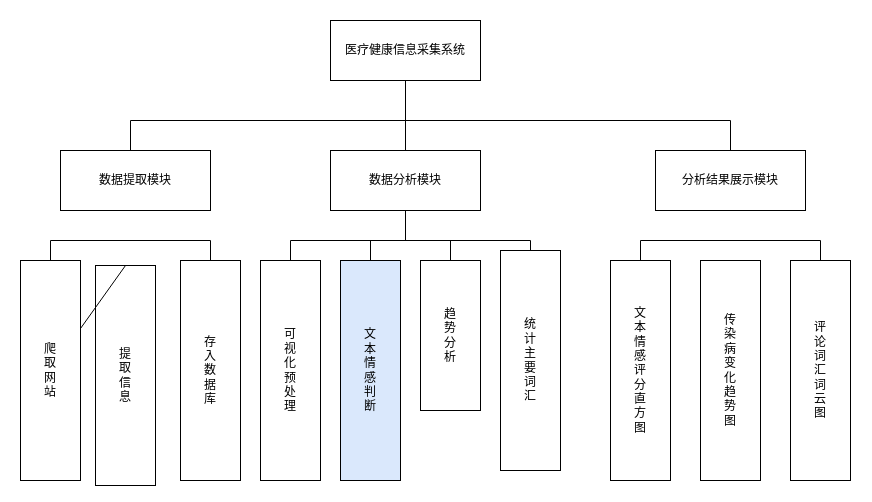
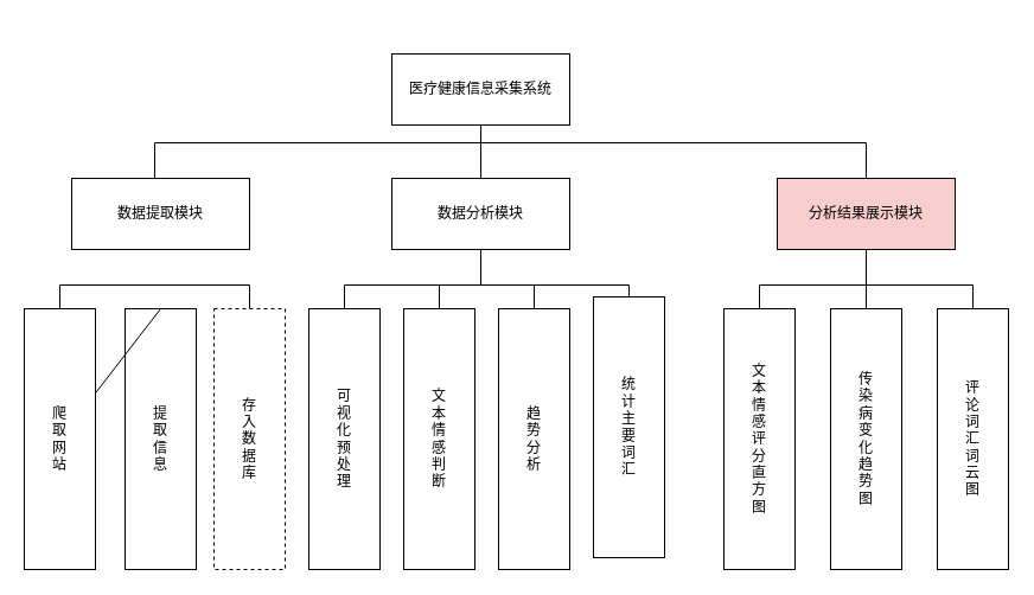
  <mxCell id="0" />
  <mxCell id="1" parent="0" />
- <mxCell id="2" value="医疗健康信息采集系统" style="rounded=0;whiteSpace=wrap;html=1;" vertex="1" parent="1"><mxGeometry x="330" y="20" width="150" height="60" as="geometry" /></mxCell>
+ <mxCell id="2" value="医疗健康信息采集系统" style="rounded=0;whiteSpace=wrap;html=1;" vertex="1" parent="1"><mxGeometry x="330" y="45" width="150" height="60" as="geometry" /></mxCell>
  <mxCell id="3" value="数据分析模块" style="rounded=0;whiteSpace=wrap;html=1;" vertex="1" parent="1"><mxGeometry x="330" y="150" width="150" height="60" as="geometry" /></mxCell>
- <mxCell id="4" value="分析结果展示模块" style="rounded=0;whiteSpace=wrap;html=1;" vertex="1" parent="1"><mxGeometry x="655" y="150" width="150" height="60" as="geometry" /></mxCell>
+ <mxCell id="4" value="分析结果展示模块" style="rounded=0;whiteSpace=wrap;html=1;fillColor=#f8cecc;" vertex="1" parent="1"><mxGeometry x="655" y="150" width="150" height="60" as="geometry" /></mxCell>
  <mxCell id="5" value="数据提取模块" style="rounded=0;whiteSpace=wrap;html=1;" vertex="1" parent="1"><mxGeometry x="60" y="150" width="150" height="60" as="geometry" /></mxCell>
  <mxCell id="6" value="爬&lt;div&gt;取&lt;/div&gt;&lt;div&gt;网&lt;/div&gt;&lt;div&gt;站&lt;/div&gt;" style="rounded=0;whiteSpace=wrap;html=1;" vertex="1" parent="1"><mxGeometry x="20" y="260" width="60" height="220" as="geometry" /></mxCell>
- <mxCell id="7" value="提&lt;div&gt;取&lt;/div&gt;&lt;div&gt;信&lt;/div&gt;&lt;div&gt;息&lt;/div&gt;" style="rounded=0;whiteSpace=wrap;html=1;" vertex="1" parent="1"><mxGeometry x="95" y="265" width="60" height="220" as="geometry" /></mxCell>
+ <mxCell id="7" value="提&lt;div&gt;取&lt;/div&gt;&lt;div&gt;信&lt;/div&gt;&lt;div&gt;息&lt;/div&gt;" style="rounded=0;whiteSpace=wrap;html=1;" vertex="1" parent="1"><mxGeometry x="105" y="260" width="60" height="220" as="geometry" /></mxCell>
  <mxCell id="8" value="可&lt;div&gt;视&lt;/div&gt;&lt;div&gt;化&lt;/div&gt;&lt;div&gt;预&lt;/div&gt;&lt;div&gt;处&lt;/div&gt;&lt;div&gt;理&lt;/div&gt;" style="rounded=0;whiteSpace=wrap;html=1;" vertex="1" parent="1"><mxGeometry x="260" y="260" width="60" height="220" as="geometry" /></mxCell>
- <mxCell id="9" value="趋&lt;div&gt;势&lt;/div&gt;&lt;div&gt;分&lt;/div&gt;&lt;div&gt;析&lt;/div&gt;" style="rounded=0;whiteSpace=wrap;html=1;" vertex="1" parent="1"><mxGeometry x="420" y="260" width="60" height="150" as="geometry" /></mxCell>
- <mxCell id="10" value="文&lt;div&gt;本&lt;/div&gt;&lt;div&gt;情&lt;/div&gt;&lt;div&gt;感&lt;/div&gt;&lt;div&gt;判&lt;/div&gt;&lt;div&gt;断&lt;/div&gt;" style="rounded=0;whiteSpace=wrap;html=1;fillColor=#dae8fc;" vertex="1" parent="1"><mxGeometry x="340" y="260" width="60" height="220" as="geometry" /></mxCell>
+ <mxCell id="9" value="趋&lt;div&gt;势&lt;/div&gt;&lt;div&gt;分&lt;/div&gt;&lt;div&gt;析&lt;/div&gt;" style="rounded=0;whiteSpace=wrap;html=1;" vertex="1" parent="1"><mxGeometry x="420" y="260" width="60" height="220" as="geometry" /></mxCell>
+ <mxCell id="10" value="文&lt;div&gt;本&lt;/div&gt;&lt;div&gt;情&lt;/div&gt;&lt;div&gt;感&lt;/div&gt;&lt;div&gt;判&lt;/div&gt;&lt;div&gt;断&lt;/div&gt;" style="rounded=0;whiteSpace=wrap;html=1;" vertex="1" parent="1"><mxGeometry x="340" y="260" width="60" height="220" as="geometry" /></mxCell>
  <mxCell id="11" value="统&lt;div&gt;计&lt;/div&gt;&lt;div&gt;主&lt;/div&gt;&lt;div&gt;要&lt;/div&gt;&lt;div&gt;词&lt;/div&gt;&lt;div&gt;汇&lt;/div&gt;" style="rounded=0;whiteSpace=wrap;html=1;" vertex="1" parent="1"><mxGeometry x="500" y="250" width="60" height="220" as="geometry" /></mxCell>
- <mxCell id="12" value="存&lt;div&gt;入&lt;/div&gt;&lt;div&gt;数&lt;/div&gt;&lt;div&gt;据&lt;/div&gt;&lt;div&gt;库&lt;/div&gt;" style="rounded=0;whiteSpace=wrap;html=1;" vertex="1" parent="1"><mxGeometry x="180" y="260" width="60" height="220" as="geometry" /></mxCell>
+ <mxCell id="12" value="存&lt;div&gt;入&lt;/div&gt;&lt;div&gt;数&lt;/div&gt;&lt;div&gt;据&lt;/div&gt;&lt;div&gt;库&lt;/div&gt;" style="rounded=0;whiteSpace=wrap;html=1;dashed=1;" vertex="1" parent="1"><mxGeometry x="180" y="260" width="60" height="220" as="geometry" /></mxCell>
  <mxCell id="13" value="文&lt;div&gt;本&lt;/div&gt;&lt;div&gt;情&lt;/div&gt;&lt;div&gt;感&lt;/div&gt;&lt;div&gt;评&lt;/div&gt;&lt;div&gt;分&lt;/div&gt;&lt;div&gt;直&lt;/div&gt;&lt;div&gt;方&lt;/div&gt;&lt;div&gt;图&lt;/div&gt;" style="rounded=0;whiteSpace=wrap;html=1;" vertex="1" parent="1"><mxGeometry x="610" y="260" width="60" height="220" as="geometry" /></mxCell>
  <mxCell id="14" value="传&lt;div&gt;染&lt;/div&gt;&lt;div&gt;病&lt;/div&gt;&lt;div&gt;变&lt;/div&gt;&lt;div&gt;化&lt;/div&gt;&lt;div&gt;趋&lt;/div&gt;&lt;div&gt;势&lt;/div&gt;&lt;div&gt;图&lt;/div&gt;" style="rounded=0;whiteSpace=wrap;html=1;" vertex="1" parent="1"><mxGeometry x="700" y="260" width="60" height="220" as="geometry" /></mxCell>
  <mxCell id="15" value="评&lt;div&gt;论&lt;div&gt;词&lt;/div&gt;&lt;div&gt;汇&lt;/div&gt;&lt;div&gt;词&lt;/div&gt;&lt;div&gt;云&lt;/div&gt;&lt;div&gt;图&lt;/div&gt;&lt;/div&gt;" style="rounded=0;whiteSpace=wrap;html=1;" vertex="1" parent="1"><mxGeometry x="790" y="260" width="60" height="220" as="geometry" /></mxCell>
  <mxCell id="16" value="" style="endArrow=none;html=1;rounded=0;entryX=0.5;entryY=1;entryDx=0;entryDy=0;exitX=0.5;exitY=0;exitDx=0;exitDy=0;" edge="1" parent="1" source="3" target="2"><mxGeometry width="50" height="50" relative="1" as="geometry"><mxPoint x="360" y="140" as="sourcePoint" /><mxPoint x="410" y="90" as="targetPoint" /></mxGeometry></mxCell>
  <mxCell id="17" value="" style="endArrow=none;html=1;rounded=0;" edge="1" parent="1"><mxGeometry width="50" height="50" relative="1" as="geometry"><mxPoint x="130" y="120" as="sourcePoint" /><mxPoint x="730" y="120" as="targetPoint" /></mxGeometry></mxCell>
  <mxCell id="18" value="" style="endArrow=none;html=1;rounded=0;" edge="1" parent="1"><mxGeometry width="50" height="50" relative="1" as="geometry"><mxPoint x="130" y="150" as="sourcePoint" /><mxPoint x="130" y="120" as="targetPoint" /></mxGeometry></mxCell>
  <mxCell id="19" value="" style="endArrow=none;html=1;rounded=0;exitX=0.5;exitY=0;exitDx=0;exitDy=0;" edge="1" parent="1" source="4"><mxGeometry width="50" height="50" relative="1" as="geometry"><mxPoint x="550" y="210" as="sourcePoint" /><mxPoint x="730" y="120" as="targetPoint" /></mxGeometry></mxCell>
  <mxCell id="20" value="" style="endArrow=none;html=1;rounded=0;" edge="1" parent="1"><mxGeometry width="50" height="50" relative="1" as="geometry"><mxPoint x="50" y="240" as="sourcePoint" /><mxPoint x="210" y="240" as="targetPoint" /></mxGeometry></mxCell>
  <mxCell id="21" value="" style="endArrow=none;html=1;rounded=0;exitX=0.5;exitY=0;exitDx=0;exitDy=0;" edge="1" parent="1" source="7" target="6"><mxGeometry width="50" height="50" relative="1" as="geometry"><mxPoint x="130" y="250" as="sourcePoint" /><mxPoint x="220" y="250" as="targetPoint" /></mxGeometry></mxCell>
  <mxCell id="22" value="" style="endArrow=none;html=1;rounded=0;exitX=0.5;exitY=0;exitDx=0;exitDy=0;" edge="1" parent="1" source="12"><mxGeometry width="50" height="50" relative="1" as="geometry"><mxPoint x="40" y="250" as="sourcePoint" /><mxPoint x="210" y="240" as="targetPoint" /></mxGeometry></mxCell>
  <mxCell id="23" value="" style="endArrow=none;html=1;rounded=0;entryX=0.5;entryY=0;entryDx=0;entryDy=0;" edge="1" parent="1" target="6"><mxGeometry width="50" height="50" relative="1" as="geometry"><mxPoint x="50" y="240" as="sourcePoint" /><mxPoint x="30" y="260" as="targetPoint" /></mxGeometry></mxCell>
  <mxCell id="24" value="" style="endArrow=none;html=1;rounded=0;" edge="1" parent="1"><mxGeometry width="50" height="50" relative="1" as="geometry"><mxPoint x="290" y="240" as="sourcePoint" /><mxPoint x="530" y="240" as="targetPoint" /></mxGeometry></mxCell>
  <mxCell id="25" value="" style="endArrow=none;html=1;rounded=0;entryX=0.5;entryY=0;entryDx=0;entryDy=0;" edge="1" parent="1" target="8"><mxGeometry width="50" height="50" relative="1" as="geometry"><mxPoint x="290" y="240" as="sourcePoint" /><mxPoint x="530" y="250" as="targetPoint" /></mxGeometry></mxCell>
  <mxCell id="26" value="" style="endArrow=none;html=1;rounded=0;exitX=0.5;exitY=1;exitDx=0;exitDy=0;" edge="1" parent="1" source="3"><mxGeometry width="50" height="50" relative="1" as="geometry"><mxPoint x="400" y="230" as="sourcePoint" /><mxPoint x="405" y="240" as="targetPoint" /></mxGeometry></mxCell>
  <mxCell id="27" value="" style="endArrow=none;html=1;rounded=0;entryX=0.5;entryY=0;entryDx=0;entryDy=0;" edge="1" parent="1" target="10"><mxGeometry width="50" height="50" relative="1" as="geometry"><mxPoint x="370" y="240" as="sourcePoint" /><mxPoint x="360" y="250" as="targetPoint" /></mxGeometry></mxCell>
  <mxCell id="28" value="" style="endArrow=none;html=1;rounded=0;entryX=0.5;entryY=0;entryDx=0;entryDy=0;" edge="1" parent="1" target="9"><mxGeometry width="50" height="50" relative="1" as="geometry"><mxPoint x="450" y="240" as="sourcePoint" /><mxPoint x="645" y="250" as="targetPoint" /></mxGeometry></mxCell>
  <mxCell id="29" value="" style="endArrow=none;html=1;rounded=0;exitX=0.5;exitY=0;exitDx=0;exitDy=0;" edge="1" parent="1" source="11"><mxGeometry width="50" height="50" relative="1" as="geometry"><mxPoint x="340" y="290" as="sourcePoint" /><mxPoint x="530" y="240" as="targetPoint" /></mxGeometry></mxCell>
  <mxCell id="30" value="" style="endArrow=none;html=1;rounded=0;" edge="1" parent="1"><mxGeometry width="50" height="50" relative="1" as="geometry"><mxPoint x="640" y="240" as="sourcePoint" /><mxPoint x="820" y="240" as="targetPoint" /></mxGeometry></mxCell>
+ <mxCell id="31" value="" style="endArrow=none;html=1;rounded=0;entryX=0.5;entryY=1;entryDx=0;entryDy=0;exitX=0.5;exitY=0;exitDx=0;exitDy=0;" edge="1" parent="1" source="14" target="4"><mxGeometry width="50" height="50" relative="1" as="geometry"><mxPoint x="630" y="250" as="sourcePoint" /><mxPoint x="860" y="250" as="targetPoint" /></mxGeometry></mxCell>
  <mxCell id="32" value="" style="endArrow=none;html=1;rounded=0;entryX=0.5;entryY=0;entryDx=0;entryDy=0;" edge="1" parent="1" target="13"><mxGeometry width="50" height="50" relative="1" as="geometry"><mxPoint x="640" y="240" as="sourcePoint" /><mxPoint x="860" y="250" as="targetPoint" /></mxGeometry></mxCell>
  <mxCell id="33" value="" style="endArrow=none;html=1;rounded=0;entryX=0.5;entryY=0;entryDx=0;entryDy=0;" edge="1" parent="1" target="15"><mxGeometry width="50" height="50" relative="1" as="geometry"><mxPoint x="820" y="240" as="sourcePoint" /><mxPoint x="985" y="230" as="targetPoint" /></mxGeometry></mxCell>
